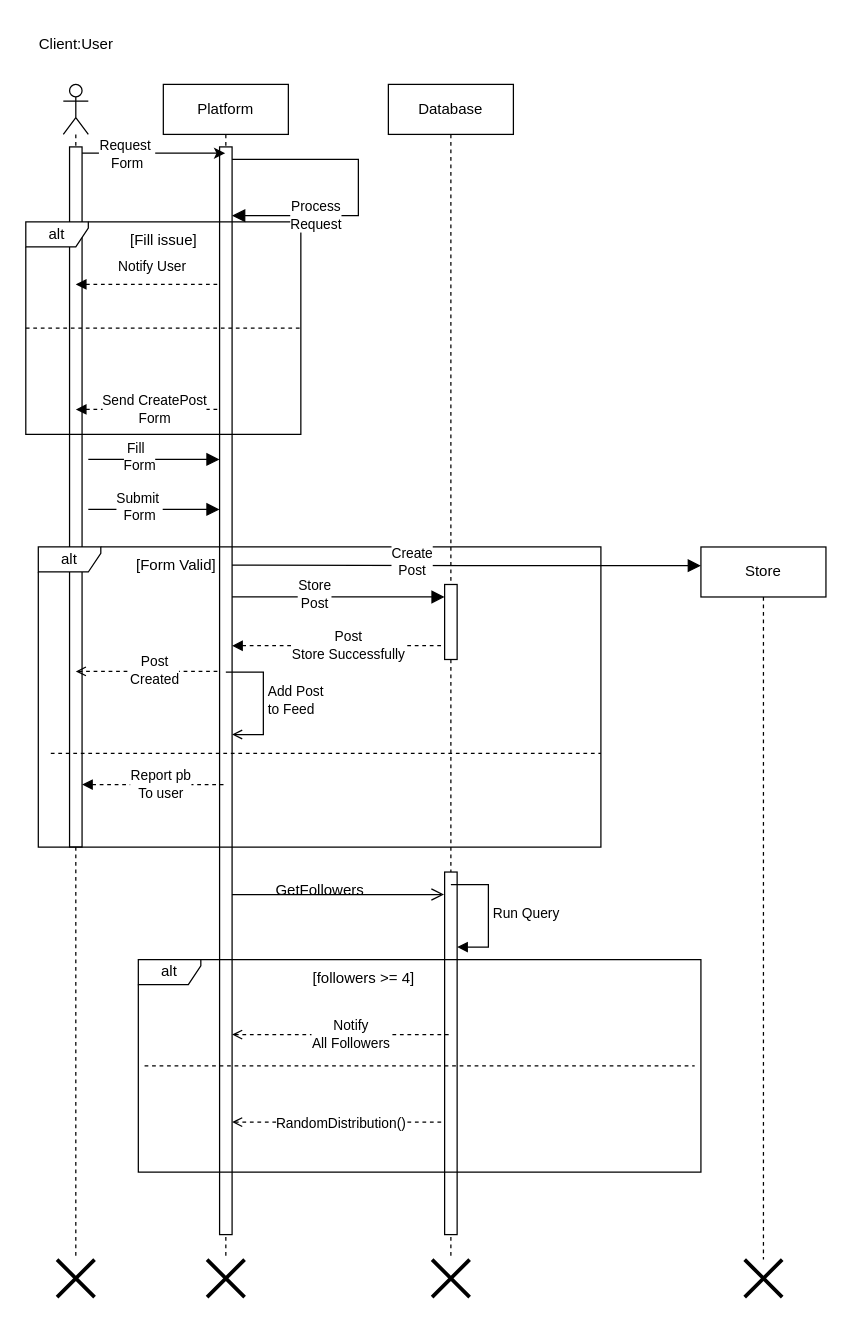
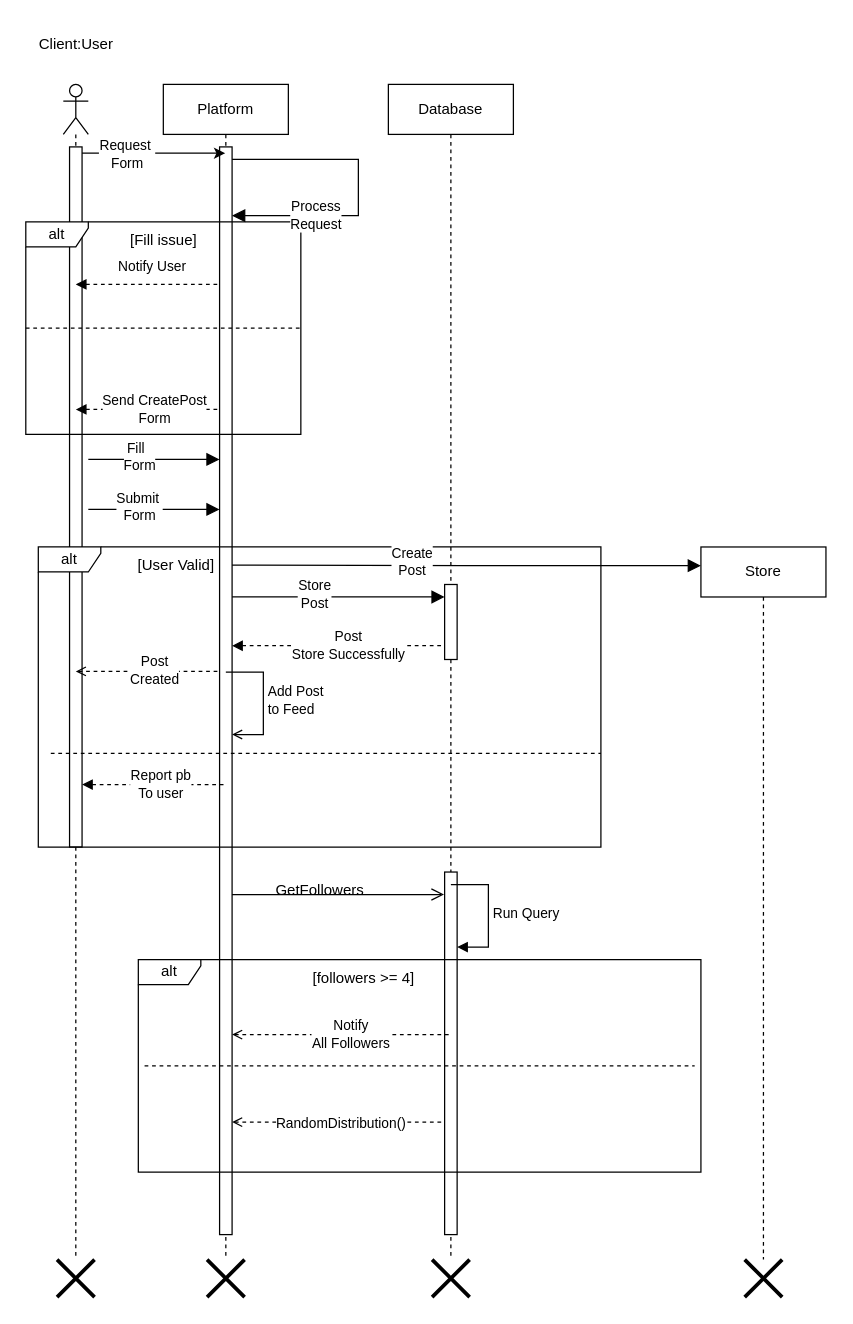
  <mxCell id="0" />
  <mxCell id="1" parent="0" />
  <mxCell id="2" value="Platform" style="shape=umlLifeline;perimeter=lifelinePerimeter;whiteSpace=wrap;html=1;container=0;dropTarget=0;collapsible=0;recursiveResize=0;outlineConnect=0;portConstraint=eastwest;newEdgeStyle={&quot;edgeStyle&quot;:&quot;elbowEdgeStyle&quot;,&quot;elbow&quot;:&quot;vertical&quot;,&quot;curved&quot;:0,&quot;rounded&quot;:0};" parent="1" vertex="1"><mxGeometry x="130" y="67" width="100" height="940" as="geometry" /></mxCell>
  <mxCell id="3" value="" style="html=1;points=[];perimeter=orthogonalPerimeter;outlineConnect=0;targetShapes=umlLifeline;portConstraint=eastwest;newEdgeStyle={&quot;edgeStyle&quot;:&quot;elbowEdgeStyle&quot;,&quot;elbow&quot;:&quot;vertical&quot;,&quot;curved&quot;:0,&quot;rounded&quot;:0};" parent="2" vertex="1"><mxGeometry x="45" y="50" width="10" height="870" as="geometry" /></mxCell>
  <mxCell id="4" value="Database" style="shape=umlLifeline;perimeter=lifelinePerimeter;whiteSpace=wrap;html=1;container=0;dropTarget=0;collapsible=0;recursiveResize=0;outlineConnect=0;portConstraint=eastwest;newEdgeStyle={&quot;edgeStyle&quot;:&quot;elbowEdgeStyle&quot;,&quot;elbow&quot;:&quot;vertical&quot;,&quot;curved&quot;:0,&quot;rounded&quot;:0};" parent="1" vertex="1"><mxGeometry x="310" y="67" width="100" height="940" as="geometry" /></mxCell>
  <mxCell id="5" value="" style="html=1;points=[[0,0,0,0,5],[0,1,0,0,-5],[1,0,0,0,5],[1,1,0,0,-5]];perimeter=orthogonalPerimeter;outlineConnect=0;targetShapes=umlLifeline;portConstraint=eastwest;newEdgeStyle={&quot;curved&quot;:0,&quot;rounded&quot;:0};" parent="4" vertex="1"><mxGeometry x="45" y="630" width="10" height="290" as="geometry" /></mxCell>
  <mxCell id="6" value="Run Query" style="html=1;align=left;spacingLeft=2;endArrow=block;rounded=0;edgeStyle=orthogonalEdgeStyle;curved=0;rounded=0;" parent="4" target="5" edge="1"><mxGeometry relative="1" as="geometry"><mxPoint x="50" y="640" as="sourcePoint" /><Array as="points"><mxPoint x="80" y="640" /><mxPoint x="80" y="690" /></Array></mxGeometry></mxCell>
  <mxCell id="7" value="" style="shape=umlLifeline;perimeter=lifelinePerimeter;whiteSpace=wrap;html=1;container=1;dropTarget=0;collapsible=0;recursiveResize=0;outlineConnect=0;portConstraint=eastwest;newEdgeStyle={&quot;curved&quot;:0,&quot;rounded&quot;:0};participant=umlActor;" parent="1" vertex="1"><mxGeometry x="50" y="67" width="20" height="940" as="geometry" /></mxCell>
  <mxCell id="8" value="" style="html=1;points=[[0,0,0,0,5],[0,1,0,0,-5],[1,0,0,0,5],[1,1,0,0,-5]];perimeter=orthogonalPerimeter;outlineConnect=0;targetShapes=umlLifeline;portConstraint=eastwest;newEdgeStyle={&quot;curved&quot;:0,&quot;rounded&quot;:0};" parent="7" vertex="1"><mxGeometry x="5" y="50" width="10" height="560" as="geometry" /></mxCell>
  <mxCell id="9" value="Store" style="shape=umlLifeline;perimeter=lifelinePerimeter;whiteSpace=wrap;html=1;container=1;dropTarget=0;collapsible=0;recursiveResize=0;outlineConnect=0;portConstraint=eastwest;newEdgeStyle={&quot;curved&quot;:0,&quot;rounded&quot;:0};" parent="1" vertex="1"><mxGeometry x="560" y="437" width="100" height="570" as="geometry" /></mxCell>
  <mxCell id="10" style="rounded=0;orthogonalLoop=1;jettySize=auto;html=1;exitX=1;exitY=0;exitDx=0;exitDy=5;exitPerimeter=0;" parent="1" source="8" target="2" edge="1"><mxGeometry relative="1" as="geometry" /></mxCell>
  <mxCell id="11" value="Request&amp;nbsp;&lt;br&gt;Form" style="edgeLabel;html=1;align=center;verticalAlign=middle;resizable=0;points=[];" parent="10" vertex="1" connectable="0"><mxGeometry x="-0.389" relative="1" as="geometry"><mxPoint as="offset" /></mxGeometry></mxCell>
  <mxCell id="12" value="" style="html=1;verticalAlign=bottom;labelBackgroundColor=none;endArrow=none;endFill=0;dashed=1;rounded=0;startArrow=block;startFill=1;" parent="1" target="3" edge="1"><mxGeometry width="160" relative="1" as="geometry"><mxPoint x="60" y="227" as="sourcePoint" /><mxPoint x="170" y="227" as="targetPoint" /><Array as="points"><mxPoint x="90" y="227" /></Array></mxGeometry></mxCell>
  <mxCell id="13" value="alt" style="shape=umlFrame;whiteSpace=wrap;html=1;pointerEvents=0;recursiveResize=0;container=1;collapsible=0;width=50;height=20;" parent="1" vertex="1"><mxGeometry x="20" y="177" width="220" height="170" as="geometry" /></mxCell>
  <mxCell id="14" value="" style="line;strokeWidth=1;dashed=1;labelPosition=center;verticalLabelPosition=bottom;align=left;verticalAlign=top;spacingLeft=20;spacingTop=15;html=1;whiteSpace=wrap;" parent="13" vertex="1"><mxGeometry y="80" width="220" height="10" as="geometry" /></mxCell>
  <mxCell id="15" value="[Fill issue]" style="text;html=1;align=center;verticalAlign=middle;resizable=0;points=[];autosize=1;strokeColor=none;fillColor=none;" parent="13" vertex="1"><mxGeometry x="55" width="110" height="30" as="geometry" /></mxCell>
  <mxCell id="16" value="" style="html=1;verticalAlign=bottom;labelBackgroundColor=none;endArrow=none;endFill=0;dashed=1;rounded=0;startArrow=block;startFill=1;" parent="13" edge="1"><mxGeometry width="160" relative="1" as="geometry"><mxPoint x="40" y="150" as="sourcePoint" /><mxPoint x="155" y="150" as="targetPoint" /><Array as="points"><mxPoint x="90" y="150" /></Array></mxGeometry></mxCell>
  <mxCell id="17" value="Notify User" style="edgeLabel;html=1;align=center;verticalAlign=middle;resizable=0;points=[];" parent="16" vertex="1" connectable="0"><mxGeometry x="-0.061" y="1" relative="1" as="geometry"><mxPoint x="6" y="-114" as="offset" /></mxGeometry></mxCell>
  <mxCell id="18" value="Send CreatePost&lt;br style=&quot;border-color: var(--border-color);&quot;&gt;Form" style="edgeLabel;html=1;align=center;verticalAlign=middle;resizable=0;points=[];" parent="16" vertex="1" connectable="0"><mxGeometry x="0.078" y="1" relative="1" as="geometry"><mxPoint as="offset" /></mxGeometry></mxCell>
  <mxCell id="19" value="" style="endArrow=block;startArrow=none;endFill=1;startFill=0;endSize=8;html=1;verticalAlign=bottom;labelBackgroundColor=none;strokeWidth=1;rounded=0;edgeStyle=orthogonalEdgeStyle;elbow=vertical;" parent="1" source="3" edge="1"><mxGeometry width="160" relative="1" as="geometry"><mxPoint x="180" y="87" as="sourcePoint" /><mxPoint x="185" y="172" as="targetPoint" /><Array as="points"><mxPoint x="286" y="127" /><mxPoint x="286" y="172" /></Array></mxGeometry></mxCell>
  <mxCell id="20" value="Process&lt;br style=&quot;border-color: var(--border-color); text-align: left;&quot;&gt;&lt;span style=&quot;text-align: left;&quot;&gt;Request&lt;/span&gt;" style="edgeLabel;html=1;align=center;verticalAlign=middle;resizable=0;points=[];" parent="19" vertex="1" connectable="0"><mxGeometry x="0.467" y="-1" relative="1" as="geometry"><mxPoint as="offset" /></mxGeometry></mxCell>
  <mxCell id="21" value="" style="endArrow=block;startArrow=none;endFill=1;startFill=0;endSize=8;html=1;verticalAlign=bottom;labelBackgroundColor=none;strokeWidth=1;rounded=0;" parent="1" edge="1"><mxGeometry width="160" relative="1" as="geometry"><mxPoint x="70" y="367" as="sourcePoint" /><mxPoint x="175" y="367" as="targetPoint" /></mxGeometry></mxCell>
  <mxCell id="22" value="Fill&amp;nbsp;&amp;nbsp;&lt;br&gt;Form" style="edgeLabel;html=1;align=center;verticalAlign=middle;resizable=0;points=[];" parent="21" vertex="1" connectable="0"><mxGeometry x="-0.238" y="3" relative="1" as="geometry"><mxPoint as="offset" /></mxGeometry></mxCell>
  <mxCell id="23" value="" style="endArrow=block;startArrow=none;endFill=1;startFill=0;endSize=8;html=1;verticalAlign=bottom;labelBackgroundColor=none;strokeWidth=1;rounded=0;" parent="1" edge="1"><mxGeometry width="160" relative="1" as="geometry"><mxPoint x="70" y="407" as="sourcePoint" /><mxPoint x="175" y="407" as="targetPoint" /></mxGeometry></mxCell>
  <mxCell id="24" value="Submit&amp;nbsp;&lt;br&gt;Form" style="edgeLabel;html=1;align=center;verticalAlign=middle;resizable=0;points=[];" parent="23" vertex="1" connectable="0"><mxGeometry x="-0.238" y="3" relative="1" as="geometry"><mxPoint as="offset" /></mxGeometry></mxCell>
  <mxCell id="25" value="alt" style="shape=umlFrame;whiteSpace=wrap;html=1;pointerEvents=0;recursiveResize=0;container=1;collapsible=0;width=50;height=20;" parent="1" vertex="1"><mxGeometry x="30" y="437" width="450" height="240" as="geometry" /></mxCell>
  <mxCell id="26" value="" style="line;strokeWidth=1;dashed=1;labelPosition=center;verticalLabelPosition=bottom;align=left;verticalAlign=top;spacingLeft=20;spacingTop=15;html=1;whiteSpace=wrap;" parent="25" vertex="1"><mxGeometry x="10" y="160" width="440" height="10" as="geometry" /></mxCell>
- <mxCell id="27" value="[Form Valid]" style="text;html=1;align=center;verticalAlign=middle;resizable=0;points=[];autosize=1;strokeColor=none;fillColor=none;" parent="25" vertex="1"><mxGeometry x="65" width="90" height="30" as="geometry" /></mxCell>
+ <mxCell id="27" value="[User Valid]" style="text;html=1;align=center;verticalAlign=middle;resizable=0;points=[];autosize=1;strokeColor=none;fillColor=none;" parent="25" vertex="1"><mxGeometry x="65" width="90" height="30" as="geometry" /></mxCell>
  <mxCell id="28" value="" style="html=1;verticalAlign=bottom;labelBackgroundColor=none;endArrow=none;endFill=0;dashed=1;rounded=0;startArrow=block;startFill=1;" parent="25" edge="1"><mxGeometry width="160" relative="1" as="geometry"><mxPoint x="35" y="190" as="sourcePoint" /><mxPoint x="150" y="190" as="targetPoint" /><Array as="points"><mxPoint x="85" y="190" /></Array></mxGeometry></mxCell>
  <mxCell id="29" value="Report pb&lt;br&gt;To user" style="edgeLabel;html=1;align=center;verticalAlign=middle;resizable=0;points=[];" parent="28" vertex="1" connectable="0"><mxGeometry x="0.078" y="1" relative="1" as="geometry"><mxPoint as="offset" /></mxGeometry></mxCell>
  <mxCell id="30" value="" style="html=1;verticalAlign=bottom;labelBackgroundColor=none;endArrow=none;endFill=0;dashed=1;rounded=0;startArrow=open;startFill=0;" parent="25" edge="1"><mxGeometry width="160" relative="1" as="geometry"><mxPoint x="30" y="99.5" as="sourcePoint" /><mxPoint x="145" y="99.5" as="targetPoint" /><Array as="points"><mxPoint x="80" y="99.5" /></Array></mxGeometry></mxCell>
  <mxCell id="31" value="Post&lt;br&gt;Created" style="edgeLabel;html=1;align=center;verticalAlign=middle;resizable=0;points=[];" parent="30" vertex="1" connectable="0"><mxGeometry x="0.078" y="1" relative="1" as="geometry"><mxPoint as="offset" /></mxGeometry></mxCell>
  <mxCell id="32" value="" style="endArrow=block;startArrow=none;endFill=1;startFill=0;endSize=8;html=1;verticalAlign=bottom;labelBackgroundColor=none;strokeWidth=1;rounded=0;" parent="25" edge="1"><mxGeometry width="160" relative="1" as="geometry"><mxPoint x="155" y="40" as="sourcePoint" /><mxPoint x="325" y="40" as="targetPoint" /></mxGeometry></mxCell>
  <mxCell id="33" value="Store&lt;br&gt;Post" style="edgeLabel;html=1;align=center;verticalAlign=middle;resizable=0;points=[];" parent="32" vertex="1" connectable="0"><mxGeometry x="-0.238" y="3" relative="1" as="geometry"><mxPoint as="offset" /></mxGeometry></mxCell>
  <mxCell id="34" value="" style="html=1;verticalAlign=bottom;labelBackgroundColor=none;endArrow=none;endFill=0;dashed=1;rounded=0;startArrow=block;startFill=1;" parent="25" edge="1"><mxGeometry width="160" relative="1" as="geometry"><mxPoint x="155" y="79" as="sourcePoint" /><mxPoint x="325" y="79" as="targetPoint" /><Array as="points"><mxPoint x="260" y="79" /></Array></mxGeometry></mxCell>
  <mxCell id="35" value="Post&lt;br&gt;Store Successfully" style="edgeLabel;html=1;align=center;verticalAlign=middle;resizable=0;points=[];" parent="34" vertex="1" connectable="0"><mxGeometry x="0.078" y="1" relative="1" as="geometry"><mxPoint as="offset" /></mxGeometry></mxCell>
  <mxCell id="36" value="Add Post&amp;nbsp;&lt;br&gt;to Feed" style="html=1;align=left;spacingLeft=2;endArrow=open;rounded=0;edgeStyle=orthogonalEdgeStyle;curved=0;rounded=0;endFill=0;" parent="25" edge="1"><mxGeometry relative="1" as="geometry"><mxPoint x="150" y="100" as="sourcePoint" /><Array as="points"><mxPoint x="180" y="100" /><mxPoint x="180" y="150" /></Array><mxPoint x="155" y="150" as="targetPoint" /></mxGeometry></mxCell>
  <mxCell id="37" value="" style="endArrow=block;startArrow=none;endFill=1;startFill=0;endSize=8;html=1;verticalAlign=bottom;labelBackgroundColor=none;strokeWidth=1;rounded=0;edgeStyle=orthogonalEdgeStyle;" parent="25" edge="1"><mxGeometry width="160" relative="1" as="geometry"><mxPoint x="155" y="14.5" as="sourcePoint" /><mxPoint x="530" y="15" as="targetPoint" /></mxGeometry></mxCell>
  <mxCell id="38" value="Create&lt;br&gt;Post" style="edgeLabel;html=1;align=center;verticalAlign=middle;resizable=0;points=[];" parent="37" vertex="1" connectable="0"><mxGeometry x="-0.238" y="3" relative="1" as="geometry"><mxPoint as="offset" /></mxGeometry></mxCell>
  <mxCell id="39" value="" style="html=1;points=[];perimeter=orthogonalPerimeter;outlineConnect=0;targetShapes=umlLifeline;portConstraint=eastwest;newEdgeStyle={&quot;edgeStyle&quot;:&quot;elbowEdgeStyle&quot;,&quot;elbow&quot;:&quot;vertical&quot;,&quot;curved&quot;:0,&quot;rounded&quot;:0};" parent="25" vertex="1"><mxGeometry x="325" y="30" width="10" height="60" as="geometry" /></mxCell>
  <mxCell id="40" value="" style="endArrow=open;startArrow=none;endFill=0;startFill=0;endSize=8;html=1;verticalAlign=bottom;labelBackgroundColor=none;strokeWidth=1;rounded=0;" parent="1" edge="1"><mxGeometry width="160" relative="1" as="geometry"><mxPoint x="185" y="715" as="sourcePoint" /><mxPoint x="354.5" y="715" as="targetPoint" /></mxGeometry></mxCell>
  <mxCell id="41" value="GetFollowers" style="text;html=1;align=center;verticalAlign=middle;resizable=0;points=[];autosize=1;strokeColor=none;fillColor=none;" parent="1" vertex="1"><mxGeometry x="210" y="697" width="90" height="30" as="geometry" /></mxCell>
  <mxCell id="42" value="alt" style="shape=umlFrame;whiteSpace=wrap;html=1;pointerEvents=0;recursiveResize=0;container=1;collapsible=0;width=50;height=20;" parent="1" vertex="1"><mxGeometry x="110" y="767" width="450" height="170" as="geometry" /></mxCell>
  <mxCell id="43" value="" style="line;strokeWidth=1;dashed=1;labelPosition=center;verticalLabelPosition=bottom;align=left;verticalAlign=top;spacingLeft=20;spacingTop=15;html=1;whiteSpace=wrap;" parent="42" vertex="1"><mxGeometry x="5" y="80" width="440" height="10" as="geometry" /></mxCell>
  <mxCell id="44" value="[followers &amp;gt;= 4]" style="text;html=1;align=center;verticalAlign=middle;resizable=0;points=[];autosize=1;strokeColor=none;fillColor=none;" parent="42" vertex="1"><mxGeometry x="130" width="100" height="30" as="geometry" /></mxCell>
  <mxCell id="45" value="" style="html=1;verticalAlign=bottom;labelBackgroundColor=none;endArrow=none;endFill=0;dashed=1;rounded=0;startArrow=open;startFill=0;" parent="42" source="3" edge="1"><mxGeometry width="160" relative="1" as="geometry"><mxPoint x="80" y="60" as="sourcePoint" /><mxPoint x="250" y="60" as="targetPoint" /><Array as="points"><mxPoint x="185" y="60" /></Array></mxGeometry></mxCell>
  <mxCell id="46" value="Notify&lt;br&gt;All Followers" style="edgeLabel;html=1;align=center;verticalAlign=middle;resizable=0;points=[];" parent="45" vertex="1" connectable="0"><mxGeometry x="0.078" y="1" relative="1" as="geometry"><mxPoint as="offset" /></mxGeometry></mxCell>
  <mxCell id="47" value="" style="html=1;verticalAlign=bottom;labelBackgroundColor=none;endArrow=none;endFill=0;dashed=1;rounded=0;startArrow=open;startFill=0;" parent="1" source="3" target="5" edge="1"><mxGeometry width="160" relative="1" as="geometry"><mxPoint x="200" y="897" as="sourcePoint" /><mxPoint x="315" y="897" as="targetPoint" /><Array as="points"><mxPoint x="250" y="897" /></Array></mxGeometry></mxCell>
  <mxCell id="48" value="RandomDistribution()" style="edgeLabel;html=1;align=center;verticalAlign=middle;resizable=0;points=[];" parent="47" vertex="1" connectable="0"><mxGeometry x="0.012" relative="1" as="geometry"><mxPoint as="offset" /></mxGeometry></mxCell>
  <mxCell id="49" value="" style="shape=umlDestroy;whiteSpace=wrap;html=1;strokeWidth=3;targetShapes=umlLifeline;" parent="1" vertex="1"><mxGeometry x="45" y="1007" width="30" height="30" as="geometry" /></mxCell>
  <mxCell id="50" value="" style="shape=umlDestroy;whiteSpace=wrap;html=1;strokeWidth=3;targetShapes=umlLifeline;" parent="1" vertex="1"><mxGeometry x="165" y="1007" width="30" height="30" as="geometry" /></mxCell>
  <mxCell id="51" value="" style="shape=umlDestroy;whiteSpace=wrap;html=1;strokeWidth=3;targetShapes=umlLifeline;" parent="1" vertex="1"><mxGeometry x="345" y="1007" width="30" height="30" as="geometry" /></mxCell>
  <mxCell id="52" value="" style="shape=umlDestroy;whiteSpace=wrap;html=1;strokeWidth=3;targetShapes=umlLifeline;" parent="1" vertex="1"><mxGeometry x="595" y="1007" width="30" height="30" as="geometry" /></mxCell>
  <mxCell id="53" value="Client:User" style="text;html=1;align=center;verticalAlign=middle;resizable=0;points=[];autosize=1;strokeColor=none;fillColor=none;" vertex="1" parent="1"><mxGeometry x="20" y="20" width="80" height="30" as="geometry" /></mxCell>
